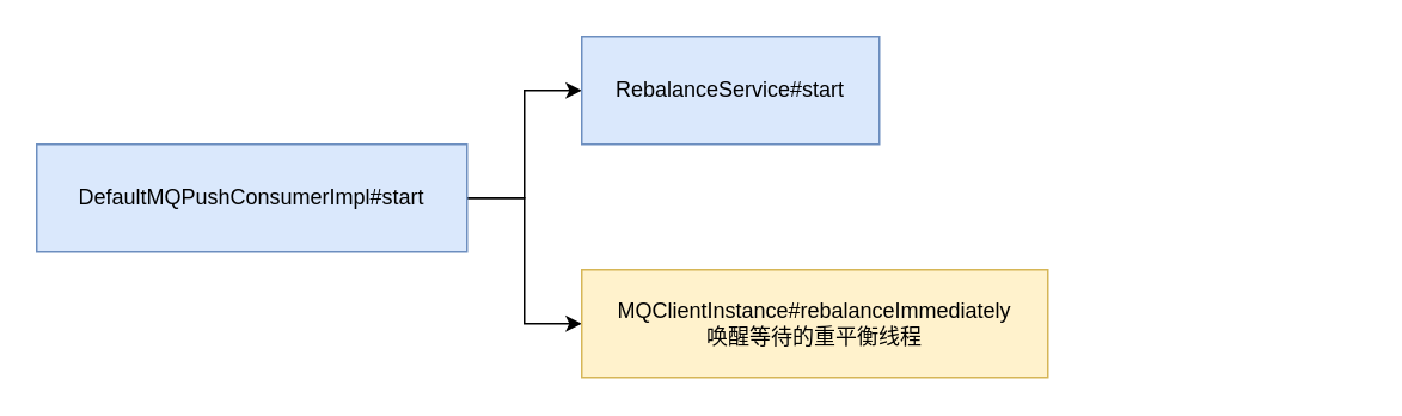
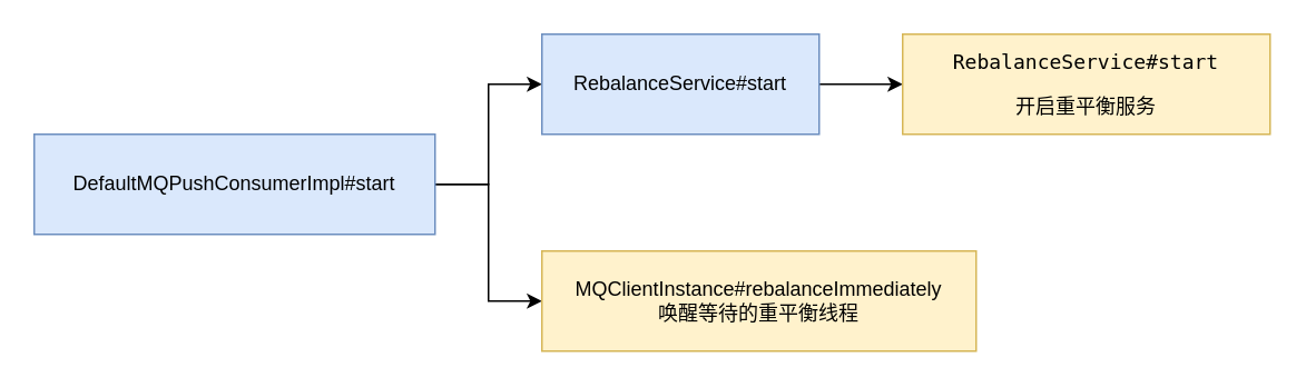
  <mxCell id="0" />
  <mxCell id="1" parent="0" />
  <mxCell id="2" style="edgeStyle=orthogonalEdgeStyle;rounded=0;orthogonalLoop=1;jettySize=auto;html=1;exitX=1;exitY=0.5;exitDx=0;exitDy=0;entryX=0;entryY=0.5;entryDx=0;entryDy=0;" edge="1" parent="1" source="4" target="6"><mxGeometry relative="1" as="geometry" /></mxCell>
  <mxCell id="3" style="edgeStyle=orthogonalEdgeStyle;rounded=0;orthogonalLoop=1;jettySize=auto;html=1;exitX=1;exitY=0.5;exitDx=0;exitDy=0;entryX=0;entryY=0.5;entryDx=0;entryDy=0;" edge="1" parent="1" source="4" target="8"><mxGeometry relative="1" as="geometry" /></mxCell>
  <mxCell id="4" value="DefaultMQPushConsumerImpl#start" style="rounded=0;whiteSpace=wrap;html=1;fillColor=#dae8fc;strokeColor=#6c8ebf;" vertex="1" parent="1"><mxGeometry x="20" y="80" width="240" height="60" as="geometry" /></mxCell>
+ <mxCell id="5" style="edgeStyle=orthogonalEdgeStyle;rounded=0;orthogonalLoop=1;jettySize=auto;html=1;exitX=1;exitY=0.5;exitDx=0;exitDy=0;entryX=0;entryY=0.5;entryDx=0;entryDy=0;" edge="1" parent="1" source="6" target="7"><mxGeometry relative="1" as="geometry" /></mxCell>
  <mxCell id="6" value="RebalanceService#start" style="rounded=0;whiteSpace=wrap;html=1;fillColor=#dae8fc;strokeColor=#6c8ebf;" vertex="1" parent="1"><mxGeometry x="324" y="20" width="166" height="60" as="geometry" /></mxCell>
+ <mxCell id="7" value="&lt;pre&gt;RebalanceService#start&lt;/pre&gt;&lt;pre&gt;开启重平衡服务&lt;/pre&gt;" style="rounded=0;whiteSpace=wrap;html=1;fillColor=#fff2cc;strokeColor=#d6b656;" vertex="1" parent="1"><mxGeometry x="540" y="20" width="220" height="60" as="geometry" /></mxCell>
  <mxCell id="8" value="MQClientInstance#rebalanceImmediately&lt;br&gt;唤醒等待的重平衡线程" style="rounded=0;whiteSpace=wrap;html=1;fillColor=#fff2cc;strokeColor=#d6b656;" vertex="1" parent="1"><mxGeometry x="324" y="150" width="260" height="60" as="geometry" /></mxCell>
